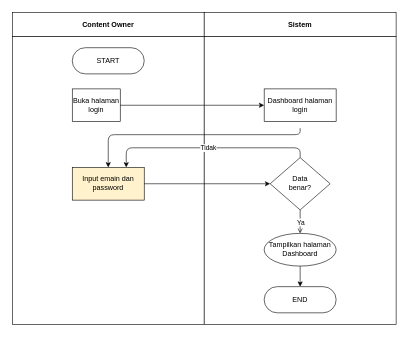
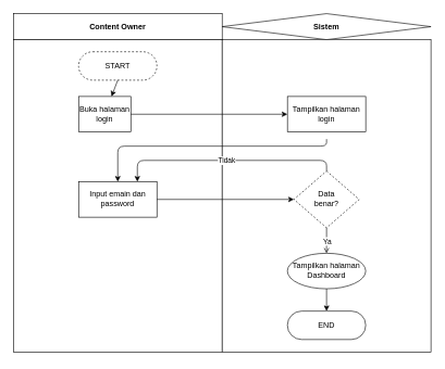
  <mxCell id="0" />
  <mxCell id="1" parent="0" />
  <mxCell id="2" value="Content Owner" style="rounded=0;whiteSpace=wrap;html=1;fontStyle=1" parent="1" vertex="1"><mxGeometry x="20" y="20" width="320" height="40" as="geometry" /></mxCell>
- <mxCell id="3" value="Sistem" style="rounded=0;whiteSpace=wrap;html=1;fontStyle=1" parent="1" vertex="1"><mxGeometry x="340" y="20" width="320" height="40" as="geometry" /></mxCell>
+ <mxCell id="3" value="Sistem" style="rhombus;whiteSpace=wrap;html=1;fontStyle=1;" parent="1" vertex="1"><mxGeometry x="340" y="20" width="320" height="40" as="geometry" /></mxCell>
  <mxCell id="4" value="" style="group" vertex="1" connectable="0" parent="1"><mxGeometry x="20" y="60" width="640" height="483.632" as="geometry" /></mxCell>
  <mxCell id="5" value="" style="rounded=0;whiteSpace=wrap;html=1;fontStyle=1" vertex="1" parent="4"><mxGeometry width="320" height="480.0" as="geometry" /></mxCell>
  <mxCell id="6" value="" style="rounded=0;whiteSpace=wrap;html=1;fontStyle=1" vertex="1" parent="4"><mxGeometry x="320" width="320" height="480.0" as="geometry" /></mxCell>
- <mxCell id="7" value="START" style="rounded=1;whiteSpace=wrap;html=1;arcSize=50;" vertex="1" parent="4"><mxGeometry x="100" y="18.545" width="120" height="43.636" as="geometry" /></mxCell>
+ <mxCell id="7" value="START" style="rounded=1;whiteSpace=wrap;html=1;arcSize=50;dashed=1;" vertex="1" parent="4"><mxGeometry x="100" y="18.545" width="120" height="43.636" as="geometry" /></mxCell>
  <mxCell id="8" value="Buka halaman&lt;div&gt;login&lt;br&gt;&lt;/div&gt;" style="rounded=0;whiteSpace=wrap;html=1;" vertex="1" parent="4"><mxGeometry x="100" y="87.273" width="80" height="54.545" as="geometry" /></mxCell>
- <mxCell id="10" value="Dashboard halaman&lt;div&gt;login&lt;br&gt;&lt;/div&gt;" style="rounded=0;whiteSpace=wrap;html=1;" vertex="1" parent="4"><mxGeometry x="420" y="87.273" width="120" height="54.545" as="geometry" /></mxCell>
- <mxCell id="11" value="Input emain dan password" style="rounded=0;whiteSpace=wrap;html=1;fillColor=#fff2cc;" vertex="1" parent="4"><mxGeometry x="100" y="218.182" width="120" height="54.545" as="geometry" /></mxCell>
+ <mxCell id="9" value="" style="endArrow=classic;html=1;exitX=0.5;exitY=1;exitDx=0;exitDy=0;" edge="1" parent="4" source="7" target="8"><mxGeometry width="50" height="50" relative="1" as="geometry"><mxPoint x="360" y="204.0" as="sourcePoint" /><mxPoint x="410" y="149.455" as="targetPoint" /></mxGeometry></mxCell>
+ <mxCell id="10" value="Tampilkan halaman&lt;div&gt;login&lt;br&gt;&lt;/div&gt;" style="rounded=0;whiteSpace=wrap;html=1;" vertex="1" parent="4"><mxGeometry x="420" y="87.273" width="120" height="54.545" as="geometry" /></mxCell>
+ <mxCell id="11" value="Input emain dan password" style="rounded=0;whiteSpace=wrap;html=1;" vertex="1" parent="4"><mxGeometry x="100" y="218.182" width="120" height="54.545" as="geometry" /></mxCell>
  <mxCell id="12" value="" style="endArrow=classic;html=1;" edge="1" parent="4" source="8" target="10"><mxGeometry width="50" height="50" relative="1" as="geometry"><mxPoint x="360" y="196.364" as="sourcePoint" /><mxPoint x="410" y="141.818" as="targetPoint" /></mxGeometry></mxCell>
  <mxCell id="13" value="" style="endArrow=classic;html=1;entryX=0.5;entryY=0;entryDx=0;entryDy=0;edgeStyle=orthogonalEdgeStyle;" edge="1" parent="4" target="11"><mxGeometry width="50" height="50" relative="1" as="geometry"><mxPoint x="480" y="152.727" as="sourcePoint" /><mxPoint x="410" y="130.909" as="targetPoint" /><Array as="points"><mxPoint x="480" y="163.636" /><mxPoint x="160" y="163.636" /></Array></mxGeometry></mxCell>
- <mxCell id="14" value="&lt;div&gt;Data&lt;/div&gt;&lt;div&gt;benar?&lt;/div&gt;" style="rhombus;whiteSpace=wrap;html=1;" vertex="1" parent="4"><mxGeometry x="430" y="201.818" width="100" height="87.273" as="geometry" /></mxCell>
+ <mxCell id="14" value="&lt;div&gt;Data&lt;/div&gt;&lt;div&gt;benar?&lt;/div&gt;" style="rhombus;whiteSpace=wrap;html=1;dashed=1;" vertex="1" parent="4"><mxGeometry x="430" y="201.818" width="100" height="87.273" as="geometry" /></mxCell>
  <mxCell id="15" value="" style="endArrow=classic;html=1;exitX=1;exitY=0.5;exitDx=0;exitDy=0;" edge="1" parent="4" source="11" target="14"><mxGeometry width="50" height="50" relative="1" as="geometry"><mxPoint x="360" y="163.636" as="sourcePoint" /><mxPoint x="410" y="109.091" as="targetPoint" /></mxGeometry></mxCell>
  <mxCell id="16" value="" style="endArrow=classic;html=1;exitX=0.5;exitY=0;exitDx=0;exitDy=0;entryX=0.75;entryY=0;entryDx=0;entryDy=0;edgeStyle=orthogonalEdgeStyle;" edge="1" parent="4" source="14" target="11"><mxGeometry relative="1" as="geometry"><mxPoint x="330" y="130.909" as="sourcePoint" /><mxPoint x="430" y="130.909" as="targetPoint" /><Array as="points"><mxPoint x="480" y="185.455" /><mxPoint x="190" y="185.455" /></Array></mxGeometry></mxCell>
  <mxCell id="17" value="Tidak" style="edgeLabel;resizable=0;html=1;align=center;verticalAlign=middle;" connectable="0" vertex="1" parent="16"><mxGeometry relative="1" as="geometry" /></mxCell>
  <mxCell id="18" value="Tampilkan halaman&lt;div&gt;Dashboard&lt;br&gt;&lt;/div&gt;" style="ellipse;whiteSpace=wrap;html=1;" vertex="1" parent="4"><mxGeometry x="420" y="328.182" width="120" height="54.545" as="geometry" /></mxCell>
  <mxCell id="19" value="" style="endArrow=classic;html=1;exitX=0.5;exitY=1;exitDx=0;exitDy=0;entryX=0.5;entryY=0;entryDx=0;entryDy=0;" edge="1" parent="4" source="18" target="22"><mxGeometry width="50" height="50" relative="1" as="geometry"><mxPoint x="360" y="196.364" as="sourcePoint" /><mxPoint x="480" y="425.455" as="targetPoint" /></mxGeometry></mxCell>
  <mxCell id="20" value="" style="endArrow=open;html=1;exitX=0.5;exitY=1;exitDx=0;exitDy=0;entryX=0.5;entryY=0;entryDx=0;entryDy=0;" edge="1" parent="4" source="14" target="18"><mxGeometry relative="1" as="geometry"><mxPoint x="330" y="163.636" as="sourcePoint" /><mxPoint x="430" y="163.636" as="targetPoint" /></mxGeometry></mxCell>
  <mxCell id="21" value="Ya" style="edgeLabel;resizable=0;html=1;align=center;verticalAlign=middle;" connectable="0" vertex="1" parent="20"><mxGeometry relative="1" as="geometry" /></mxCell>
  <mxCell id="22" value="END" style="rounded=1;whiteSpace=wrap;html=1;arcSize=50;" vertex="1" parent="4"><mxGeometry x="420" y="416.995" width="120" height="43.636" as="geometry" /></mxCell>
